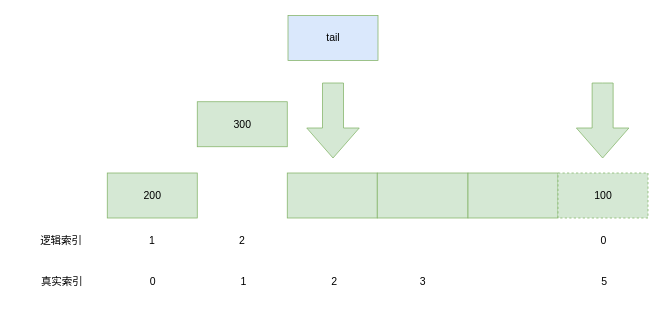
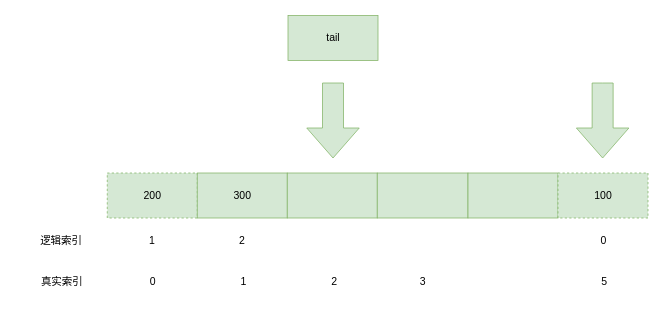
  <mxCell id="0" />
  <mxCell id="1" parent="0" />
- <mxCell id="2" value="200" style="rounded=0;whiteSpace=wrap;html=1;fontSize=14;fillColor=#d5e8d4;strokeColor=#82b366;" parent="1" vertex="1"><mxGeometry x="142.5" y="230" width="120" height="60" as="geometry" /></mxCell>
- <mxCell id="3" value="300" style="rounded=0;whiteSpace=wrap;html=1;fontSize=14;fillColor=#d5e8d4;strokeColor=#82b366;" parent="1" vertex="1"><mxGeometry x="262.5" y="135" width="120" height="60" as="geometry" /></mxCell>
+ <mxCell id="2" value="200" style="rounded=0;whiteSpace=wrap;html=1;fontSize=14;fillColor=#d5e8d4;strokeColor=#82b366;dashed=1;" parent="1" vertex="1"><mxGeometry x="142.5" y="230" width="120" height="60" as="geometry" /></mxCell>
+ <mxCell id="3" value="300" style="rounded=0;whiteSpace=wrap;html=1;fontSize=14;fillColor=#d5e8d4;strokeColor=#82b366;" parent="1" vertex="1"><mxGeometry x="262.5" y="230" width="120" height="60" as="geometry" /></mxCell>
  <mxCell id="4" value="" style="rounded=0;whiteSpace=wrap;html=1;fontSize=14;fillColor=#d5e8d4;strokeColor=#82b366;" parent="1" vertex="1"><mxGeometry x="382.5" y="230" width="120" height="60" as="geometry" /></mxCell>
  <mxCell id="5" value="" style="rounded=0;whiteSpace=wrap;html=1;fontSize=14;fillColor=#d5e8d4;strokeColor=#82b366;direction=west;" parent="1" vertex="1"><mxGeometry x="502.5" y="230" width="121" height="60" as="geometry" /></mxCell>
  <mxCell id="6" value="" style="rounded=0;whiteSpace=wrap;html=1;fontSize=14;fillColor=#d5e8d4;strokeColor=#82b366;" parent="1" vertex="1"><mxGeometry x="623.5" y="230" width="120" height="60" as="geometry" /></mxCell>
  <mxCell id="7" value="100" style="rounded=0;whiteSpace=wrap;html=1;fontSize=14;fillColor=#d5e8d4;strokeColor=#82b366;dashed=1;" parent="1" vertex="1"><mxGeometry x="743.5" y="230" width="120" height="60" as="geometry" /></mxCell>
  <mxCell id="8" value="" style="html=1;shadow=0;dashed=0;align=center;verticalAlign=middle;shape=mxgraph.arrows2.arrow;dy=0.6;dx=40;direction=south;notch=0;fontSize=14;fillColor=#d5e8d4;strokeColor=#82b366;" parent="1" vertex="1"><mxGeometry x="408.5" y="110" width="70" height="100" as="geometry" /></mxCell>
- <mxCell id="9" value="tail" style="rounded=0;whiteSpace=wrap;html=1;fontSize=14;fillColor=#dae8fc;strokeColor=#82b366;" parent="1" vertex="1"><mxGeometry x="383.5" y="20" width="120" height="60" as="geometry" /></mxCell>
+ <mxCell id="9" value="tail" style="rounded=0;whiteSpace=wrap;html=1;fontSize=14;fillColor=#d5e8d4;strokeColor=#82b366;" parent="1" vertex="1"><mxGeometry x="383.5" y="20" width="120" height="60" as="geometry" /></mxCell>
  <mxCell id="10" value="" style="html=1;shadow=0;dashed=0;align=center;verticalAlign=middle;shape=mxgraph.arrows2.arrow;dy=0.6;dx=40;direction=south;notch=0;fontSize=14;fillColor=#d5e8d4;strokeColor=#82b366;" parent="1" vertex="1"><mxGeometry x="768" y="110" width="70" height="100" as="geometry" /></mxCell>
  <mxCell id="11" value="1" style="text;html=1;strokeColor=none;fillColor=none;align=center;verticalAlign=middle;whiteSpace=wrap;rounded=0;fontSize=14;" parent="1" vertex="1"><mxGeometry x="141.5" y="300" width="121" height="40" as="geometry" /></mxCell>
  <mxCell id="12" value="2" style="text;html=1;strokeColor=none;fillColor=none;align=center;verticalAlign=middle;whiteSpace=wrap;rounded=0;fontSize=14;" parent="1" vertex="1"><mxGeometry x="261.5" y="300" width="121" height="40" as="geometry" /></mxCell>
  <mxCell id="13" value="0" style="text;html=1;strokeColor=none;fillColor=none;align=center;verticalAlign=middle;whiteSpace=wrap;rounded=0;fontSize=14;" parent="1" vertex="1"><mxGeometry x="743.5" y="300" width="121" height="40" as="geometry" /></mxCell>
  <mxCell id="14" value="逻辑索引" style="text;html=1;strokeColor=none;fillColor=none;align=center;verticalAlign=middle;whiteSpace=wrap;rounded=0;fontSize=14;" parent="1" vertex="1"><mxGeometry x="20.5" y="300" width="121" height="40" as="geometry" /></mxCell>
  <mxCell id="15" value="0" style="text;html=1;strokeColor=none;fillColor=none;align=center;verticalAlign=middle;whiteSpace=wrap;rounded=0;fontSize=14;" vertex="1" parent="1"><mxGeometry x="142.5" y="355" width="121" height="40" as="geometry" /></mxCell>
  <mxCell id="16" value="真实索引" style="text;html=1;strokeColor=none;fillColor=none;align=center;verticalAlign=middle;whiteSpace=wrap;rounded=0;fontSize=14;" vertex="1" parent="1"><mxGeometry x="21.5" y="355" width="121" height="40" as="geometry" /></mxCell>
  <mxCell id="17" value="2" style="text;html=1;strokeColor=none;fillColor=none;align=center;verticalAlign=middle;whiteSpace=wrap;rounded=0;fontSize=14;" vertex="1" parent="1"><mxGeometry x="384.5" y="355" width="121" height="40" as="geometry" /></mxCell>
  <mxCell id="18" value="1" style="text;html=1;strokeColor=none;fillColor=none;align=center;verticalAlign=middle;whiteSpace=wrap;rounded=0;fontSize=14;" vertex="1" parent="1"><mxGeometry x="263.5" y="355" width="121" height="40" as="geometry" /></mxCell>
  <mxCell id="19" value="3" style="text;html=1;strokeColor=none;fillColor=none;align=center;verticalAlign=middle;whiteSpace=wrap;rounded=0;fontSize=14;" vertex="1" parent="1"><mxGeometry x="502.5" y="355" width="121" height="40" as="geometry" /></mxCell>
  <mxCell id="20" value="5" style="text;html=1;strokeColor=none;fillColor=none;align=center;verticalAlign=middle;whiteSpace=wrap;rounded=0;fontSize=14;" vertex="1" parent="1"><mxGeometry x="744.5" y="355" width="121" height="40" as="geometry" /></mxCell>
